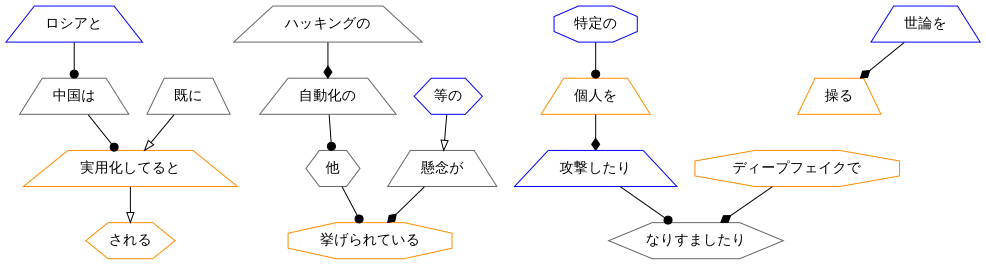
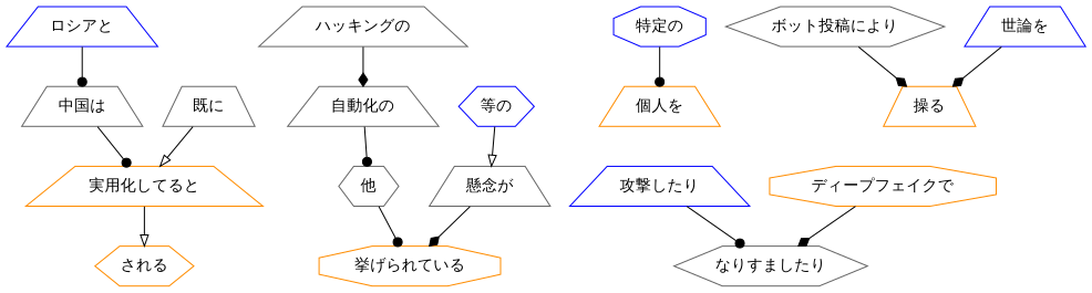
  digraph {
    fontname=Lato
    node [color=gray40 fontname=Lato shape=trapezium]
    edge [arrowhead=dot fontname=Lato]
    n1 [color=blue label="ロシアと"]
    n2 [label="中国は"]
    n3 [color=darkorange label="実用化してると"]
    n4 [color=darkorange label="される" shape=hexagon]
    n5 [label="既に"]
    n6 [label="ハッキングの"]
    n7 [label="自動化の"]
    n8 [label="他" shape=hexagon]
    n9 [color=darkorange label="挙げられている" shape=octagon]
    n10 [color=blue label="特定の" shape=octagon]
    n11 [color=darkorange label="個人を"]
    n12 [color=blue label="攻撃したり"]
    n13 [label="なりすましたり" shape=hexagon]
    n14 [color=darkorange label="操る"]
    n15 [color=darkorange label="ディープフェイクで" shape=octagon]
    n16 [color=blue label="等の" shape=hexagon]
    n17 [label="懸念が"]
+   n18 [label="ボット投稿により" shape=hexagon]
    n19 [color=blue label="世論を"]
    n1 -> n2
    n2 -> n3
    n3 -> n4 [arrowhead=onormal]
    n5 -> n3 [arrowhead=onormal]
    n6 -> n7 [arrowhead=diamond]
    n7 -> n8
    n8 -> n9
    n10 -> n11
-   n11 -> n12 [arrowhead=diamond]
    n12 -> n13
    n15 -> n13 [arrowhead=diamond]
    n16 -> n17 [arrowhead=onormal]
    n17 -> n9 [arrowhead=diamond]
+   n18 -> n14 [arrowhead=diamond]
    n19 -> n14 [arrowhead=diamond]
  }
